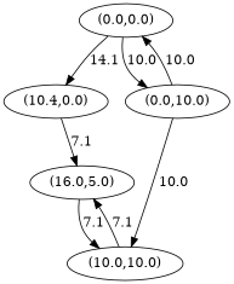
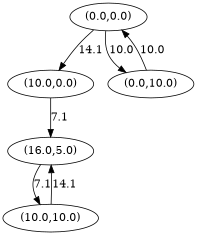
  digraph {
    n1 [label="(0.0,0.0)"]
-   n2 [label="(10.4,0.0)"]
+   n2 [label="(10.0,0.0)"]
    n3 [label="(0.0,10.0)"]
    n4 [label="(16.0,5.0)"]
    n5 [label="(10.0,10.0)"]
    n1 -> n2 [label=14.1]
    n1 -> n3 [label=10.0]
    n2 -> n4 [label=7.1]
    n3 -> n1 [label=10.0]
-   n3 -> n5 [label=10.0]
    n4 -> n5 [label=7.1]
-   n5 -> n4 [label=7.1]
+   n5 -> n4 [label=14.1]
  }
